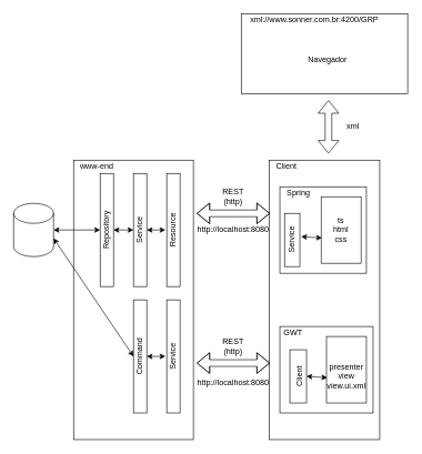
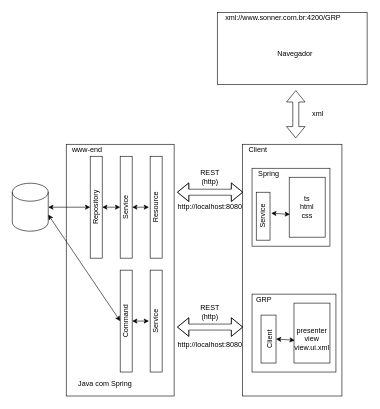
  <mxCell id="0" />
  <mxCell id="1" parent="0" />
  <mxCell id="2" value="" style="rounded=0;whiteSpace=wrap;html=1;" vertex="1" parent="1"><mxGeometry x="404" y="240" width="166" height="420" as="geometry" /></mxCell>
  <mxCell id="3" value="" style="rounded=0;whiteSpace=wrap;html=1;" vertex="1" parent="1"><mxGeometry x="110" y="240" width="180" height="420" as="geometry" /></mxCell>
  <mxCell id="4" value="" style="rounded=0;whiteSpace=wrap;html=1;" vertex="1" parent="1"><mxGeometry x="150" y="260" width="20" height="170" as="geometry" /></mxCell>
  <mxCell id="5" value="Repository" style="text;html=1;strokeColor=none;fillColor=none;align=center;verticalAlign=middle;whiteSpace=wrap;rounded=0;rotation=-90;" vertex="1" parent="1"><mxGeometry x="90" y="335" width="140" height="20" as="geometry" /></mxCell>
  <mxCell id="6" value="" style="rounded=0;whiteSpace=wrap;html=1;" vertex="1" parent="1"><mxGeometry x="200" y="260" width="20" height="170" as="geometry" /></mxCell>
  <mxCell id="7" value="Service" style="text;html=1;strokeColor=none;fillColor=none;align=center;verticalAlign=middle;whiteSpace=wrap;rounded=0;rotation=-90;" vertex="1" parent="1"><mxGeometry x="140" y="335" width="140" height="20" as="geometry" /></mxCell>
  <mxCell id="8" value="" style="rounded=0;whiteSpace=wrap;html=1;" vertex="1" parent="1"><mxGeometry x="250" y="260" width="20" height="170" as="geometry" /></mxCell>
  <mxCell id="9" value="Resource" style="text;html=1;strokeColor=none;fillColor=none;align=center;verticalAlign=middle;whiteSpace=wrap;rounded=0;rotation=-90;" vertex="1" parent="1"><mxGeometry x="190" y="335" width="140" height="20" as="geometry" /></mxCell>
  <mxCell id="10" value="" style="endArrow=classic;startArrow=classic;html=1;exitX=0.5;exitY=1;exitDx=0;exitDy=0;" edge="1" parent="1" source="5"><mxGeometry width="50" height="50" relative="1" as="geometry"><mxPoint x="400" y="430" as="sourcePoint" /><mxPoint x="200" y="345" as="targetPoint" /></mxGeometry></mxCell>
  <mxCell id="11" value="" style="endArrow=classic;startArrow=classic;html=1;exitX=0.5;exitY=1;exitDx=0;exitDy=0;" edge="1" parent="1" source="7"><mxGeometry width="50" height="50" relative="1" as="geometry"><mxPoint x="180" y="355" as="sourcePoint" /><mxPoint x="248" y="345" as="targetPoint" /></mxGeometry></mxCell>
  <mxCell id="12" value="" style="shape=cylinder3;whiteSpace=wrap;html=1;boundedLbl=1;backgroundOutline=1;size=15;" vertex="1" parent="1"><mxGeometry x="20" y="305" width="60" height="80" as="geometry" /></mxCell>
  <mxCell id="13" value="" style="endArrow=classic;startArrow=classic;html=1;exitX=1;exitY=0.5;exitDx=0;exitDy=0;exitPerimeter=0;entryX=0.5;entryY=0;entryDx=0;entryDy=0;" edge="1" parent="1" source="12" target="5"><mxGeometry width="50" height="50" relative="1" as="geometry"><mxPoint x="360" y="410" as="sourcePoint" /><mxPoint x="410" y="360" as="targetPoint" /></mxGeometry></mxCell>
  <mxCell id="14" value="www-end&lt;br&gt;" style="text;html=1;strokeColor=none;fillColor=none;align=center;verticalAlign=middle;whiteSpace=wrap;rounded=0;" vertex="1" parent="1"><mxGeometry x="110" y="240" width="70" height="20" as="geometry" /></mxCell>
+ <mxCell id="15" value="Java com Spring" style="text;html=1;strokeColor=none;fillColor=none;align=center;verticalAlign=middle;whiteSpace=wrap;rounded=0;" vertex="1" parent="1"><mxGeometry x="120" y="630" width="110" height="20" as="geometry" /></mxCell>
  <mxCell id="16" value="" style="rounded=0;whiteSpace=wrap;html=1;" vertex="1" parent="1"><mxGeometry x="420" y="280" width="130" height="130" as="geometry" /></mxCell>
  <mxCell id="17" value="" style="rounded=0;whiteSpace=wrap;html=1;" vertex="1" parent="1"><mxGeometry x="420" y="490" width="140" height="130" as="geometry" /></mxCell>
  <mxCell id="18" value="Spring" style="text;html=1;strokeColor=none;fillColor=none;align=center;verticalAlign=middle;whiteSpace=wrap;rounded=0;" vertex="1" parent="1"><mxGeometry x="427.5" y="280" width="40" height="20" as="geometry" /></mxCell>
- <mxCell id="19" value="GWT" style="text;html=1;strokeColor=none;fillColor=none;align=center;verticalAlign=middle;whiteSpace=wrap;rounded=0;" vertex="1" parent="1"><mxGeometry x="420" y="490" width="40" height="20" as="geometry" /></mxCell>
+ <mxCell id="19" value="GRP" style="text;html=1;strokeColor=none;fillColor=none;align=center;verticalAlign=middle;whiteSpace=wrap;rounded=0;" vertex="1" parent="1"><mxGeometry x="420" y="490" width="40" height="20" as="geometry" /></mxCell>
  <mxCell id="20" value="" style="rounded=0;whiteSpace=wrap;html=1;" vertex="1" parent="1"><mxGeometry x="200" y="450" width="20" height="170" as="geometry" /></mxCell>
  <mxCell id="21" value="Command" style="text;html=1;strokeColor=none;fillColor=none;align=center;verticalAlign=middle;whiteSpace=wrap;rounded=0;rotation=-90;" vertex="1" parent="1"><mxGeometry x="140" y="525" width="140" height="20" as="geometry" /></mxCell>
  <mxCell id="22" value="" style="rounded=0;whiteSpace=wrap;html=1;" vertex="1" parent="1"><mxGeometry x="250" y="450" width="20" height="170" as="geometry" /></mxCell>
  <mxCell id="23" value="Service" style="text;html=1;strokeColor=none;fillColor=none;align=center;verticalAlign=middle;whiteSpace=wrap;rounded=0;rotation=-90;" vertex="1" parent="1"><mxGeometry x="190" y="525" width="140" height="20" as="geometry" /></mxCell>
  <mxCell id="24" value="" style="endArrow=classic;startArrow=classic;html=1;exitX=0.5;exitY=1;exitDx=0;exitDy=0;" edge="1" parent="1" source="21"><mxGeometry width="50" height="50" relative="1" as="geometry"><mxPoint x="180" y="545" as="sourcePoint" /><mxPoint x="248" y="535" as="targetPoint" /></mxGeometry></mxCell>
  <mxCell id="25" value="" style="endArrow=classic;startArrow=classic;html=1;exitX=1;exitY=0;exitDx=0;exitDy=52.5;exitPerimeter=0;entryX=0.5;entryY=0;entryDx=0;entryDy=0;" edge="1" parent="1" source="12" target="21"><mxGeometry width="50" height="50" relative="1" as="geometry"><mxPoint x="90" y="355" as="sourcePoint" /><mxPoint x="160" y="355" as="targetPoint" /></mxGeometry></mxCell>
  <mxCell id="26" value="" style="rounded=0;whiteSpace=wrap;html=1;" vertex="1" parent="1"><mxGeometry x="435" y="525" width="25" height="80" as="geometry" /></mxCell>
  <mxCell id="27" value="Client" style="text;html=1;strokeColor=none;fillColor=none;align=center;verticalAlign=middle;whiteSpace=wrap;rounded=0;rotation=-90;" vertex="1" parent="1"><mxGeometry x="430" y="555" width="40" height="20" as="geometry" /></mxCell>
  <mxCell id="28" value="" style="rounded=0;whiteSpace=wrap;html=1;" vertex="1" parent="1"><mxGeometry x="490" y="505" width="60" height="100" as="geometry" /></mxCell>
  <mxCell id="29" value="presenter&lt;br&gt;view&lt;br&gt;view.ui.xml" style="text;html=1;strokeColor=none;fillColor=none;align=center;verticalAlign=middle;whiteSpace=wrap;rounded=0;rotation=0;" vertex="1" parent="1"><mxGeometry x="500" y="555" width="40" height="20" as="geometry" /></mxCell>
  <mxCell id="30" value="" style="endArrow=classic;startArrow=classic;html=1;entryX=0.02;entryY=0.62;entryDx=0;entryDy=0;exitX=1;exitY=0.5;exitDx=0;exitDy=0;entryPerimeter=0;" edge="1" parent="1" source="26" target="28"><mxGeometry width="50" height="50" relative="1" as="geometry"><mxPoint x="360" y="370" as="sourcePoint" /><mxPoint x="410" y="320" as="targetPoint" /></mxGeometry></mxCell>
  <mxCell id="31" value="" style="shape=flexArrow;endArrow=classic;startArrow=classic;html=1;" edge="1" parent="1"><mxGeometry width="50" height="50" relative="1" as="geometry"><mxPoint x="295" y="545" as="sourcePoint" /><mxPoint x="405" y="545" as="targetPoint" /><Array as="points"><mxPoint x="355" y="545" /></Array></mxGeometry></mxCell>
  <mxCell id="32" value="REST&lt;br&gt;(http)" style="text;html=1;strokeColor=none;fillColor=none;align=center;verticalAlign=middle;whiteSpace=wrap;rounded=0;" vertex="1" parent="1"><mxGeometry x="330" y="285" width="40" height="20" as="geometry" /></mxCell>
  <mxCell id="33" value="" style="shape=flexArrow;endArrow=classic;startArrow=classic;html=1;" edge="1" parent="1"><mxGeometry width="50" height="50" relative="1" as="geometry"><mxPoint x="295" y="320" as="sourcePoint" /><mxPoint x="405" y="320" as="targetPoint" /><Array as="points"><mxPoint x="355" y="320" /></Array></mxGeometry></mxCell>
  <mxCell id="34" value="REST&lt;br&gt;(http)" style="text;html=1;strokeColor=none;fillColor=none;align=center;verticalAlign=middle;whiteSpace=wrap;rounded=0;" vertex="1" parent="1"><mxGeometry x="330" y="510" width="40" height="20" as="geometry" /></mxCell>
  <mxCell id="35" value="Client" style="text;html=1;strokeColor=none;fillColor=none;align=center;verticalAlign=middle;whiteSpace=wrap;rounded=0;" vertex="1" parent="1"><mxGeometry x="410" y="240" width="40" height="20" as="geometry" /></mxCell>
  <mxCell id="36" value="" style="rounded=0;whiteSpace=wrap;html=1;" vertex="1" parent="1"><mxGeometry x="362" y="20" width="250" height="120" as="geometry" /></mxCell>
  <mxCell id="37" value="xml://www.sonner.com.br:4200/GRP" style="text;html=1;strokeColor=none;fillColor=none;align=center;verticalAlign=middle;whiteSpace=wrap;rounded=0;" vertex="1" parent="1"><mxGeometry x="452" y="20" width="40" height="20" as="geometry" /></mxCell>
  <mxCell id="38" value="Navegador" style="text;html=1;strokeColor=none;fillColor=none;align=center;verticalAlign=middle;whiteSpace=wrap;rounded=0;" vertex="1" parent="1"><mxGeometry x="472" y="80" width="40" height="20" as="geometry" /></mxCell>
  <mxCell id="39" value="" style="shape=flexArrow;endArrow=classic;startArrow=classic;html=1;" edge="1" parent="1"><mxGeometry width="50" height="50" relative="1" as="geometry"><mxPoint x="493" y="230" as="sourcePoint" /><mxPoint x="493" y="150" as="targetPoint" /></mxGeometry></mxCell>
  <mxCell id="40" value="xml" style="text;html=1;strokeColor=none;fillColor=none;align=center;verticalAlign=middle;whiteSpace=wrap;rounded=0;" vertex="1" parent="1"><mxGeometry x="510" y="180" width="40" height="20" as="geometry" /></mxCell>
  <mxCell id="41" value="" style="rounded=0;whiteSpace=wrap;html=1;" vertex="1" parent="1"><mxGeometry x="427" y="320" width="23" height="80" as="geometry" /></mxCell>
  <mxCell id="42" value="Service" style="text;html=1;strokeColor=none;fillColor=none;align=center;verticalAlign=middle;whiteSpace=wrap;rounded=0;rotation=-90;" vertex="1" parent="1"><mxGeometry x="418.5" y="350" width="40" height="20" as="geometry" /></mxCell>
  <mxCell id="43" value="" style="rounded=0;whiteSpace=wrap;html=1;" vertex="1" parent="1"><mxGeometry x="482" y="295" width="60" height="100" as="geometry" /></mxCell>
  <mxCell id="44" value="" style="endArrow=classic;startArrow=classic;html=1;entryX=0.02;entryY=0.62;entryDx=0;entryDy=0;exitX=1;exitY=0.5;exitDx=0;exitDy=0;entryPerimeter=0;" edge="1" parent="1" target="43"><mxGeometry width="50" height="50" relative="1" as="geometry"><mxPoint x="452" y="355" as="sourcePoint" /><mxPoint x="402" y="110" as="targetPoint" /></mxGeometry></mxCell>
  <mxCell id="45" value="ts&lt;br&gt;html&lt;br&gt;css" style="text;html=1;strokeColor=none;fillColor=none;align=center;verticalAlign=middle;whiteSpace=wrap;rounded=0;rotation=0;" vertex="1" parent="1"><mxGeometry x="492" y="335" width="40" height="20" as="geometry" /></mxCell>
  <mxCell id="46" value="http://localhost:8080" style="text;html=1;strokeColor=none;fillColor=none;align=center;verticalAlign=middle;whiteSpace=wrap;rounded=0;" vertex="1" parent="1"><mxGeometry x="330" y="335" width="40" height="20" as="geometry" /></mxCell>
  <mxCell id="47" value="http://localhost:8080" style="text;html=1;strokeColor=none;fillColor=none;align=center;verticalAlign=middle;whiteSpace=wrap;rounded=0;" vertex="1" parent="1"><mxGeometry x="330" y="565" width="40" height="20" as="geometry" /></mxCell>
